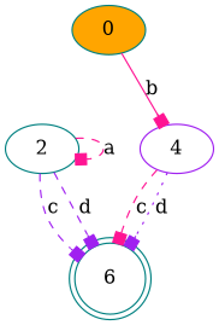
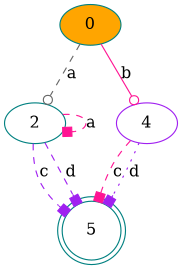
  digraph {
    node [color=teal fillcolor=white style=filled]
    edge [arrowhead=box color=deeppink style=dashed]
    n1 [fillcolor=orange label=0]
    n2 [label=2]
    n3 [color=purple label=4]
-   n4 [label=6 shape=doublecircle]
-   n1 -> n3 [label=b style=solid]
+   n4 [label=5 shape=doublecircle]
+   n1 -> n2 [arrowhead=odot color=gray40 label=a]
+   n1 -> n3 [arrowhead=odot label=b style=solid]
    n2 -> n2 [label=a]
    n2 -> n4 [color=purple label=c]
    n2 -> n4 [color=purple label=d]
    n3 -> n4 [label=c]
    n3 -> n4 [color=purple label=d style=dotted]
  }
